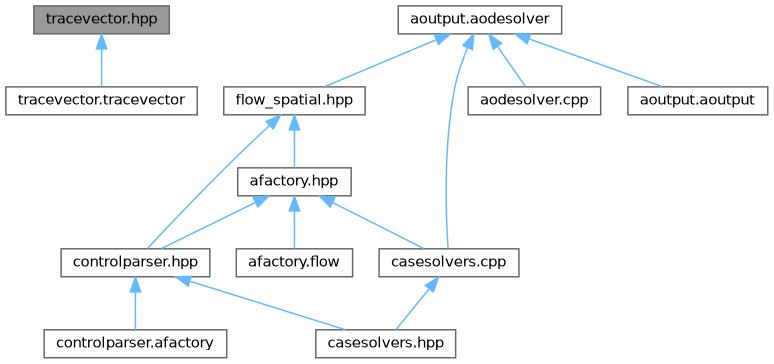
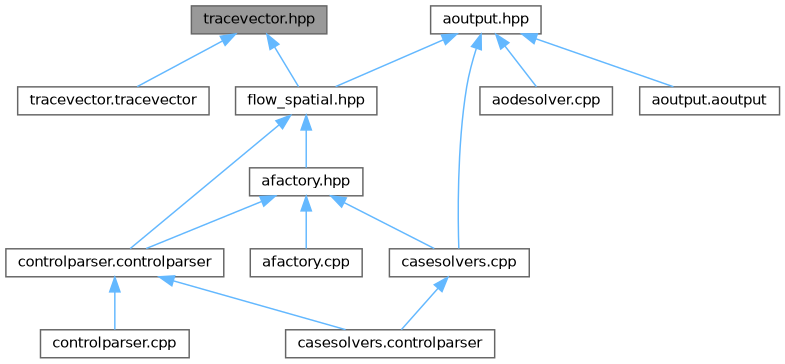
  digraph {
    fontname="DejaVu Sans"
    node [color=grey40 fillcolor=white fontname="DejaVu Sans" fontsize=10 shape=box style=filled]
    edge [color=steelblue1 dir=back fontname="DejaVu Sans" fontsize=10 labelfontname=Helvetica labelfontsize=10 style=solid]
    n1 [color=gray40 fillcolor=grey60 fontcolor=black height=0.2 label="tracevector.hpp" width=0.4]
    n2 [height=0.2 label="flow_spatial.hpp" width=0.4]
    n3 [height=0.2 label="tracevector.tracevector" width=0.4]
    n4 [height=0.2 label="afactory.hpp" width=0.4]
-   n5 [height=0.2 label="controlparser.hpp" width=0.4]
-   n6 [height=0.2 label="afactory.flow" width=0.4]
+   n5 [height=0.2 label="controlparser.controlparser" width=0.4]
+   n6 [height=0.2 label="afactory.cpp" width=0.4]
    n7 [height=0.2 label="casesolvers.cpp" width=0.4]
-   n8 [height=0.2 label="aoutput.aodesolver" width=0.4]
+   n8 [height=0.2 label="aoutput.hpp" width=0.4]
    n9 [height=0.2 label="aodesolver.cpp" width=0.4]
    n10 [height=0.2 label="aoutput.aoutput" width=0.4]
-   n11 [height=0.2 label="casesolvers.hpp" width=0.4]
-   n12 [height=0.2 label="controlparser.afactory" width=0.4]
+   n11 [height=0.2 label="casesolvers.controlparser" width=0.4]
+   n12 [height=0.2 label="controlparser.cpp" width=0.4]
+   n1 -> n2
    n1 -> n3
    n2 -> n4
    n2 -> n5
    n4 -> n5
    n4 -> n6
    n4 -> n7
    n5 -> n11
    n5 -> n12
    n7 -> n11
    n8 -> n2
    n8 -> n7
    n8 -> n9
    n8 -> n10
  }
